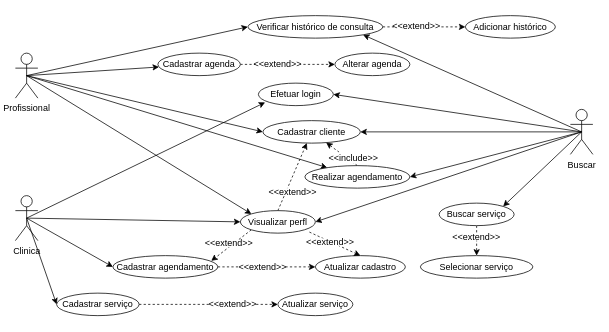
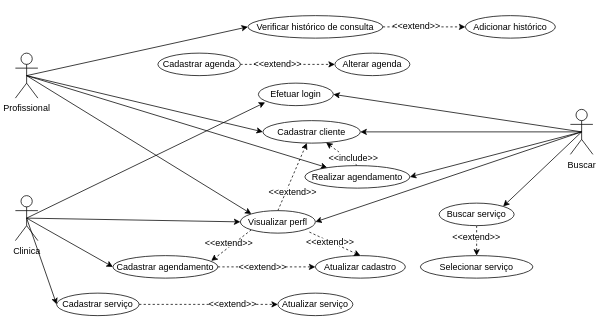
  <mxCell id="0" />
  <mxCell id="1" parent="0" />
  <mxCell id="2" style="rounded=0;orthogonalLoop=1;jettySize=auto;html=1;exitX=0.5;exitY=0.5;exitDx=0;exitDy=0;exitPerimeter=0;entryX=1;entryY=0.5;entryDx=0;entryDy=0;" parent="1" source="8" target="15" edge="1"><mxGeometry relative="1" as="geometry" /></mxCell>
  <mxCell id="3" style="rounded=0;orthogonalLoop=1;jettySize=auto;html=1;exitX=0.5;exitY=0.5;exitDx=0;exitDy=0;exitPerimeter=0;entryX=1;entryY=0;entryDx=0;entryDy=0;" parent="1" source="8" target="33" edge="1"><mxGeometry relative="1" as="geometry" /></mxCell>
  <mxCell id="4" style="rounded=0;orthogonalLoop=1;jettySize=auto;html=1;exitX=0.5;exitY=0.5;exitDx=0;exitDy=0;exitPerimeter=0;entryX=1;entryY=0.5;entryDx=0;entryDy=0;" parent="1" source="8" target="24" edge="1"><mxGeometry relative="1" as="geometry" /></mxCell>
- <mxCell id="5" style="rounded=0;orthogonalLoop=1;jettySize=auto;html=1;exitX=0.5;exitY=0.5;exitDx=0;exitDy=0;exitPerimeter=0;entryX=1;entryY=1;entryDx=0;entryDy=0;" parent="1" source="8" target="17" edge="1"><mxGeometry relative="1" as="geometry" /></mxCell>
  <mxCell id="6" style="rounded=0;orthogonalLoop=1;jettySize=auto;html=1;exitX=0.5;exitY=0.5;exitDx=0;exitDy=0;exitPerimeter=0;" edge="1" parent="1" source="8" target="36"><mxGeometry relative="1" as="geometry" /></mxCell>
  <mxCell id="7" style="rounded=0;orthogonalLoop=1;jettySize=auto;html=1;exitX=0.5;exitY=0.5;exitDx=0;exitDy=0;exitPerimeter=0;entryX=1;entryY=0.5;entryDx=0;entryDy=0;" edge="1" parent="1" source="8" target="41"><mxGeometry relative="1" as="geometry" /></mxCell>
  <mxCell id="8" value="Buscar" style="shape=umlActor;verticalLabelPosition=bottom;verticalAlign=top;html=1;" parent="1" vertex="1"><mxGeometry x="760" y="145" width="30" height="60" as="geometry" /></mxCell>
  <mxCell id="9" style="rounded=0;orthogonalLoop=1;jettySize=auto;html=1;exitX=0.5;exitY=0.5;exitDx=0;exitDy=0;exitPerimeter=0;" parent="1" source="14" target="24" edge="1"><mxGeometry relative="1" as="geometry" /></mxCell>
  <mxCell id="10" style="rounded=0;orthogonalLoop=1;jettySize=auto;html=1;exitX=0.5;exitY=0.5;exitDx=0;exitDy=0;exitPerimeter=0;entryX=0;entryY=0.5;entryDx=0;entryDy=0;" parent="1" source="14" target="17" edge="1"><mxGeometry relative="1" as="geometry" /></mxCell>
- <mxCell id="11" style="rounded=0;orthogonalLoop=1;jettySize=auto;html=1;exitX=0.5;exitY=0.5;exitDx=0;exitDy=0;exitPerimeter=0;" parent="1" source="14" target="27" edge="1"><mxGeometry relative="1" as="geometry" /></mxCell>
  <mxCell id="12" style="rounded=0;orthogonalLoop=1;jettySize=auto;html=1;exitX=0.5;exitY=0.5;exitDx=0;exitDy=0;exitPerimeter=0;entryX=0;entryY=0.5;entryDx=0;entryDy=0;" edge="1" parent="1" source="14" target="36"><mxGeometry relative="1" as="geometry" /></mxCell>
  <mxCell id="13" style="rounded=0;orthogonalLoop=1;jettySize=auto;html=1;exitX=0.5;exitY=0.5;exitDx=0;exitDy=0;exitPerimeter=0;entryX=0;entryY=0;entryDx=0;entryDy=0;" edge="1" parent="1" source="14" target="41"><mxGeometry relative="1" as="geometry" /></mxCell>
  <mxCell id="14" value="Profissional" style="shape=umlActor;verticalLabelPosition=bottom;verticalAlign=top;html=1;" parent="1" vertex="1"><mxGeometry x="20" y="70" width="30" height="60" as="geometry" /></mxCell>
  <mxCell id="15" value="Efetuar login" style="ellipse;whiteSpace=wrap;html=1;" parent="1" vertex="1"><mxGeometry x="344" y="110" width="100" height="30" as="geometry" /></mxCell>
  <mxCell id="16" style="rounded=0;orthogonalLoop=1;jettySize=auto;html=1;exitX=1;exitY=0.5;exitDx=0;exitDy=0;entryX=0;entryY=0.5;entryDx=0;entryDy=0;dashed=1;" edge="1" parent="1" source="17" target="35"><mxGeometry relative="1" as="geometry" /></mxCell>
  <mxCell id="17" value="Verificar histórico de consulta" style="ellipse;whiteSpace=wrap;html=1;" parent="1" vertex="1"><mxGeometry x="330" y="20" width="180" height="30" as="geometry" /></mxCell>
  <mxCell id="18" style="rounded=0;orthogonalLoop=1;jettySize=auto;html=1;exitX=0.5;exitY=0.5;exitDx=0;exitDy=0;exitPerimeter=0;entryX=0;entryY=0.5;entryDx=0;entryDy=0;" parent="1" source="22" target="34" edge="1"><mxGeometry relative="1" as="geometry" /></mxCell>
  <mxCell id="19" style="rounded=0;orthogonalLoop=1;jettySize=auto;html=1;exitX=0.5;exitY=0.5;exitDx=0;exitDy=0;exitPerimeter=0;entryX=0.09;entryY=0.857;entryDx=0;entryDy=0;entryPerimeter=0;" parent="1" source="22" target="15" edge="1"><mxGeometry relative="1" as="geometry" /></mxCell>
  <mxCell id="20" style="rounded=0;orthogonalLoop=1;jettySize=auto;html=1;exitX=0.5;exitY=0.5;exitDx=0;exitDy=0;exitPerimeter=0;entryX=0;entryY=0.5;entryDx=0;entryDy=0;" parent="1" source="22" target="29" edge="1"><mxGeometry relative="1" as="geometry" /></mxCell>
  <mxCell id="21" style="rounded=0;orthogonalLoop=1;jettySize=auto;html=1;exitX=0.5;exitY=0.5;exitDx=0;exitDy=0;exitPerimeter=0;entryX=0;entryY=0.5;entryDx=0;entryDy=0;" edge="1" parent="1" source="22" target="41"><mxGeometry relative="1" as="geometry" /></mxCell>
  <mxCell id="22" value="Clinica" style="shape=umlActor;verticalLabelPosition=bottom;verticalAlign=top;html=1;" parent="1" vertex="1"><mxGeometry x="20" y="260" width="30" height="60" as="geometry" /></mxCell>
  <mxCell id="23" style="rounded=0;orthogonalLoop=1;jettySize=auto;html=1;exitX=0.5;exitY=0;exitDx=0;exitDy=0;dashed=1;" edge="1" parent="1" source="24" target="36"><mxGeometry relative="1" as="geometry" /></mxCell>
  <mxCell id="24" value="Realizar agendamento" style="ellipse;whiteSpace=wrap;html=1;" parent="1" vertex="1"><mxGeometry x="406" y="220" width="140" height="30" as="geometry" /></mxCell>
  <mxCell id="25" value="Alterar agenda" style="ellipse;whiteSpace=wrap;html=1;" parent="1" vertex="1"><mxGeometry x="446" y="70" width="100" height="30" as="geometry" /></mxCell>
  <mxCell id="26" style="rounded=0;orthogonalLoop=1;jettySize=auto;html=1;exitX=1;exitY=0.5;exitDx=0;exitDy=0;entryX=0;entryY=0.5;entryDx=0;entryDy=0;dashed=1;" edge="1" parent="1" source="27" target="25"><mxGeometry relative="1" as="geometry" /></mxCell>
  <mxCell id="27" value="Cadastrar agenda" style="ellipse;whiteSpace=wrap;html=1;" parent="1" vertex="1"><mxGeometry x="210" y="70" width="110" height="30" as="geometry" /></mxCell>
  <mxCell id="28" style="rounded=0;orthogonalLoop=1;jettySize=auto;html=1;exitX=1;exitY=0.5;exitDx=0;exitDy=0;entryX=0;entryY=0.5;entryDx=0;entryDy=0;dashed=1;" edge="1" parent="1" source="29" target="30"><mxGeometry relative="1" as="geometry" /></mxCell>
  <mxCell id="29" value="Cadastrar serviço" style="ellipse;whiteSpace=wrap;html=1;" parent="1" vertex="1"><mxGeometry x="75" y="390" width="110" height="30" as="geometry" /></mxCell>
  <mxCell id="30" value="Atualizar serviço" style="ellipse;whiteSpace=wrap;html=1;" parent="1" vertex="1"><mxGeometry x="370" y="390" width="100" height="30" as="geometry" /></mxCell>
  <mxCell id="31" value="Selecionar serviço" style="ellipse;whiteSpace=wrap;html=1;" parent="1" vertex="1"><mxGeometry x="560" y="340" width="150" height="30" as="geometry" /></mxCell>
  <mxCell id="32" style="rounded=0;orthogonalLoop=1;jettySize=auto;html=1;exitX=0.5;exitY=1;exitDx=0;exitDy=0;entryX=0.5;entryY=0;entryDx=0;entryDy=0;dashed=1;" edge="1" parent="1" source="33" target="31"><mxGeometry relative="1" as="geometry" /></mxCell>
  <mxCell id="33" value="Buscar serviço" style="ellipse;whiteSpace=wrap;html=1;" parent="1" vertex="1"><mxGeometry x="585" y="270" width="100" height="30" as="geometry" /></mxCell>
  <mxCell id="34" value="Cadastrar agendamento" style="ellipse;whiteSpace=wrap;html=1;" parent="1" vertex="1"><mxGeometry x="150" y="340" width="140" height="30" as="geometry" /></mxCell>
  <mxCell id="35" value="Adicionar histórico" style="ellipse;whiteSpace=wrap;html=1;" parent="1" vertex="1"><mxGeometry x="620" y="20" width="120" height="30" as="geometry" /></mxCell>
  <mxCell id="36" value="Cadastrar cliente" style="ellipse;whiteSpace=wrap;html=1;" vertex="1" parent="1"><mxGeometry x="350" y="160" width="130" height="30" as="geometry" /></mxCell>
  <mxCell id="37" value="Atualizar cadastro" style="ellipse;whiteSpace=wrap;html=1;" vertex="1" parent="1"><mxGeometry x="420" y="340" width="120" height="30" as="geometry" /></mxCell>
  <mxCell id="38" style="rounded=0;orthogonalLoop=1;jettySize=auto;html=1;exitX=0.92;exitY=0.953;exitDx=0;exitDy=0;entryX=0.5;entryY=0;entryDx=0;entryDy=0;dashed=1;exitPerimeter=0;" edge="1" parent="1" source="41" target="37"><mxGeometry relative="1" as="geometry" /></mxCell>
  <mxCell id="39" style="rounded=0;orthogonalLoop=1;jettySize=auto;html=1;exitX=0.5;exitY=0;exitDx=0;exitDy=0;dashed=1;" edge="1" parent="1" source="41" target="36"><mxGeometry relative="1" as="geometry" /></mxCell>
  <mxCell id="40" style="rounded=0;orthogonalLoop=1;jettySize=auto;html=1;exitX=0;exitY=1;exitDx=0;exitDy=0;dashed=1;entryX=0.937;entryY=0.233;entryDx=0;entryDy=0;entryPerimeter=0;" edge="1" parent="1" source="41" target="34"><mxGeometry relative="1" as="geometry" /></mxCell>
  <mxCell id="41" value="Visualizar perfl" style="ellipse;whiteSpace=wrap;html=1;" vertex="1" parent="1"><mxGeometry x="320" y="280" width="100" height="30" as="geometry" /></mxCell>
  <mxCell id="42" value="&amp;lt;&amp;lt;extend&amp;gt;&amp;gt;" style="text;html=1;strokeColor=none;fillColor=default;align=center;verticalAlign=middle;whiteSpace=wrap;rounded=0;" vertex="1" parent="1"><mxGeometry x="360" y="250" width="60" height="10" as="geometry" /></mxCell>
  <mxCell id="43" value="&amp;lt;&amp;lt;include&amp;gt;&amp;gt;" style="text;html=1;align=center;verticalAlign=middle;whiteSpace=wrap;rounded=0;fillColor=default;gradientColor=none;fillStyle=auto;" vertex="1" parent="1"><mxGeometry x="451" y="202" width="40" height="15" as="geometry" /></mxCell>
  <mxCell id="44" value="&amp;lt;&amp;lt;extend&amp;gt;&amp;gt;" style="text;html=1;strokeColor=none;fillColor=default;align=center;verticalAlign=middle;whiteSpace=wrap;rounded=0;" vertex="1" parent="1"><mxGeometry x="605" y="310" width="60" height="10" as="geometry" /></mxCell>
  <mxCell id="45" style="rounded=0;orthogonalLoop=1;jettySize=auto;html=1;exitX=1;exitY=0.5;exitDx=0;exitDy=0;strokeColor=default;dashed=1;entryX=0;entryY=0.5;entryDx=0;entryDy=0;" edge="1" parent="1" source="34" target="37"><mxGeometry relative="1" as="geometry"><mxPoint x="410" y="375" as="targetPoint" /></mxGeometry></mxCell>
  <mxCell id="46" value="&amp;lt;&amp;lt;extend&amp;gt;&amp;gt;" style="text;html=1;strokeColor=none;fillColor=default;align=center;verticalAlign=middle;whiteSpace=wrap;rounded=0;" vertex="1" parent="1"><mxGeometry x="320" y="350" width="60" height="10" as="geometry" /></mxCell>
  <mxCell id="47" value="&amp;lt;&amp;lt;extend&amp;gt;&amp;gt;" style="text;html=1;strokeColor=none;fillColor=default;align=center;verticalAlign=middle;whiteSpace=wrap;rounded=0;" vertex="1" parent="1"><mxGeometry x="275" y="319" width="60" height="10" as="geometry" /></mxCell>
  <mxCell id="48" value="&amp;lt;&amp;lt;extend&amp;gt;&amp;gt;" style="text;html=1;strokeColor=none;fillColor=default;align=center;verticalAlign=middle;whiteSpace=wrap;rounded=0;" vertex="1" parent="1"><mxGeometry x="410" y="317" width="60" height="10" as="geometry" /></mxCell>
  <mxCell id="49" value="&amp;lt;&amp;lt;extend&amp;gt;&amp;gt;" style="text;html=1;strokeColor=none;fillColor=default;align=center;verticalAlign=middle;whiteSpace=wrap;rounded=0;" vertex="1" parent="1"><mxGeometry x="280" y="400" width="60" height="10" as="geometry" /></mxCell>
  <mxCell id="50" value="&amp;lt;&amp;lt;extend&amp;gt;&amp;gt;" style="text;html=1;strokeColor=none;fillColor=default;align=center;verticalAlign=middle;whiteSpace=wrap;rounded=0;" vertex="1" parent="1"><mxGeometry x="340" y="80" width="60" height="10" as="geometry" /></mxCell>
  <mxCell id="51" value="&amp;lt;&amp;lt;extend&amp;gt;&amp;gt;" style="text;html=1;strokeColor=none;fillColor=default;align=center;verticalAlign=middle;whiteSpace=wrap;rounded=0;" vertex="1" parent="1"><mxGeometry x="525" y="29" width="60" height="10" as="geometry" /></mxCell>
